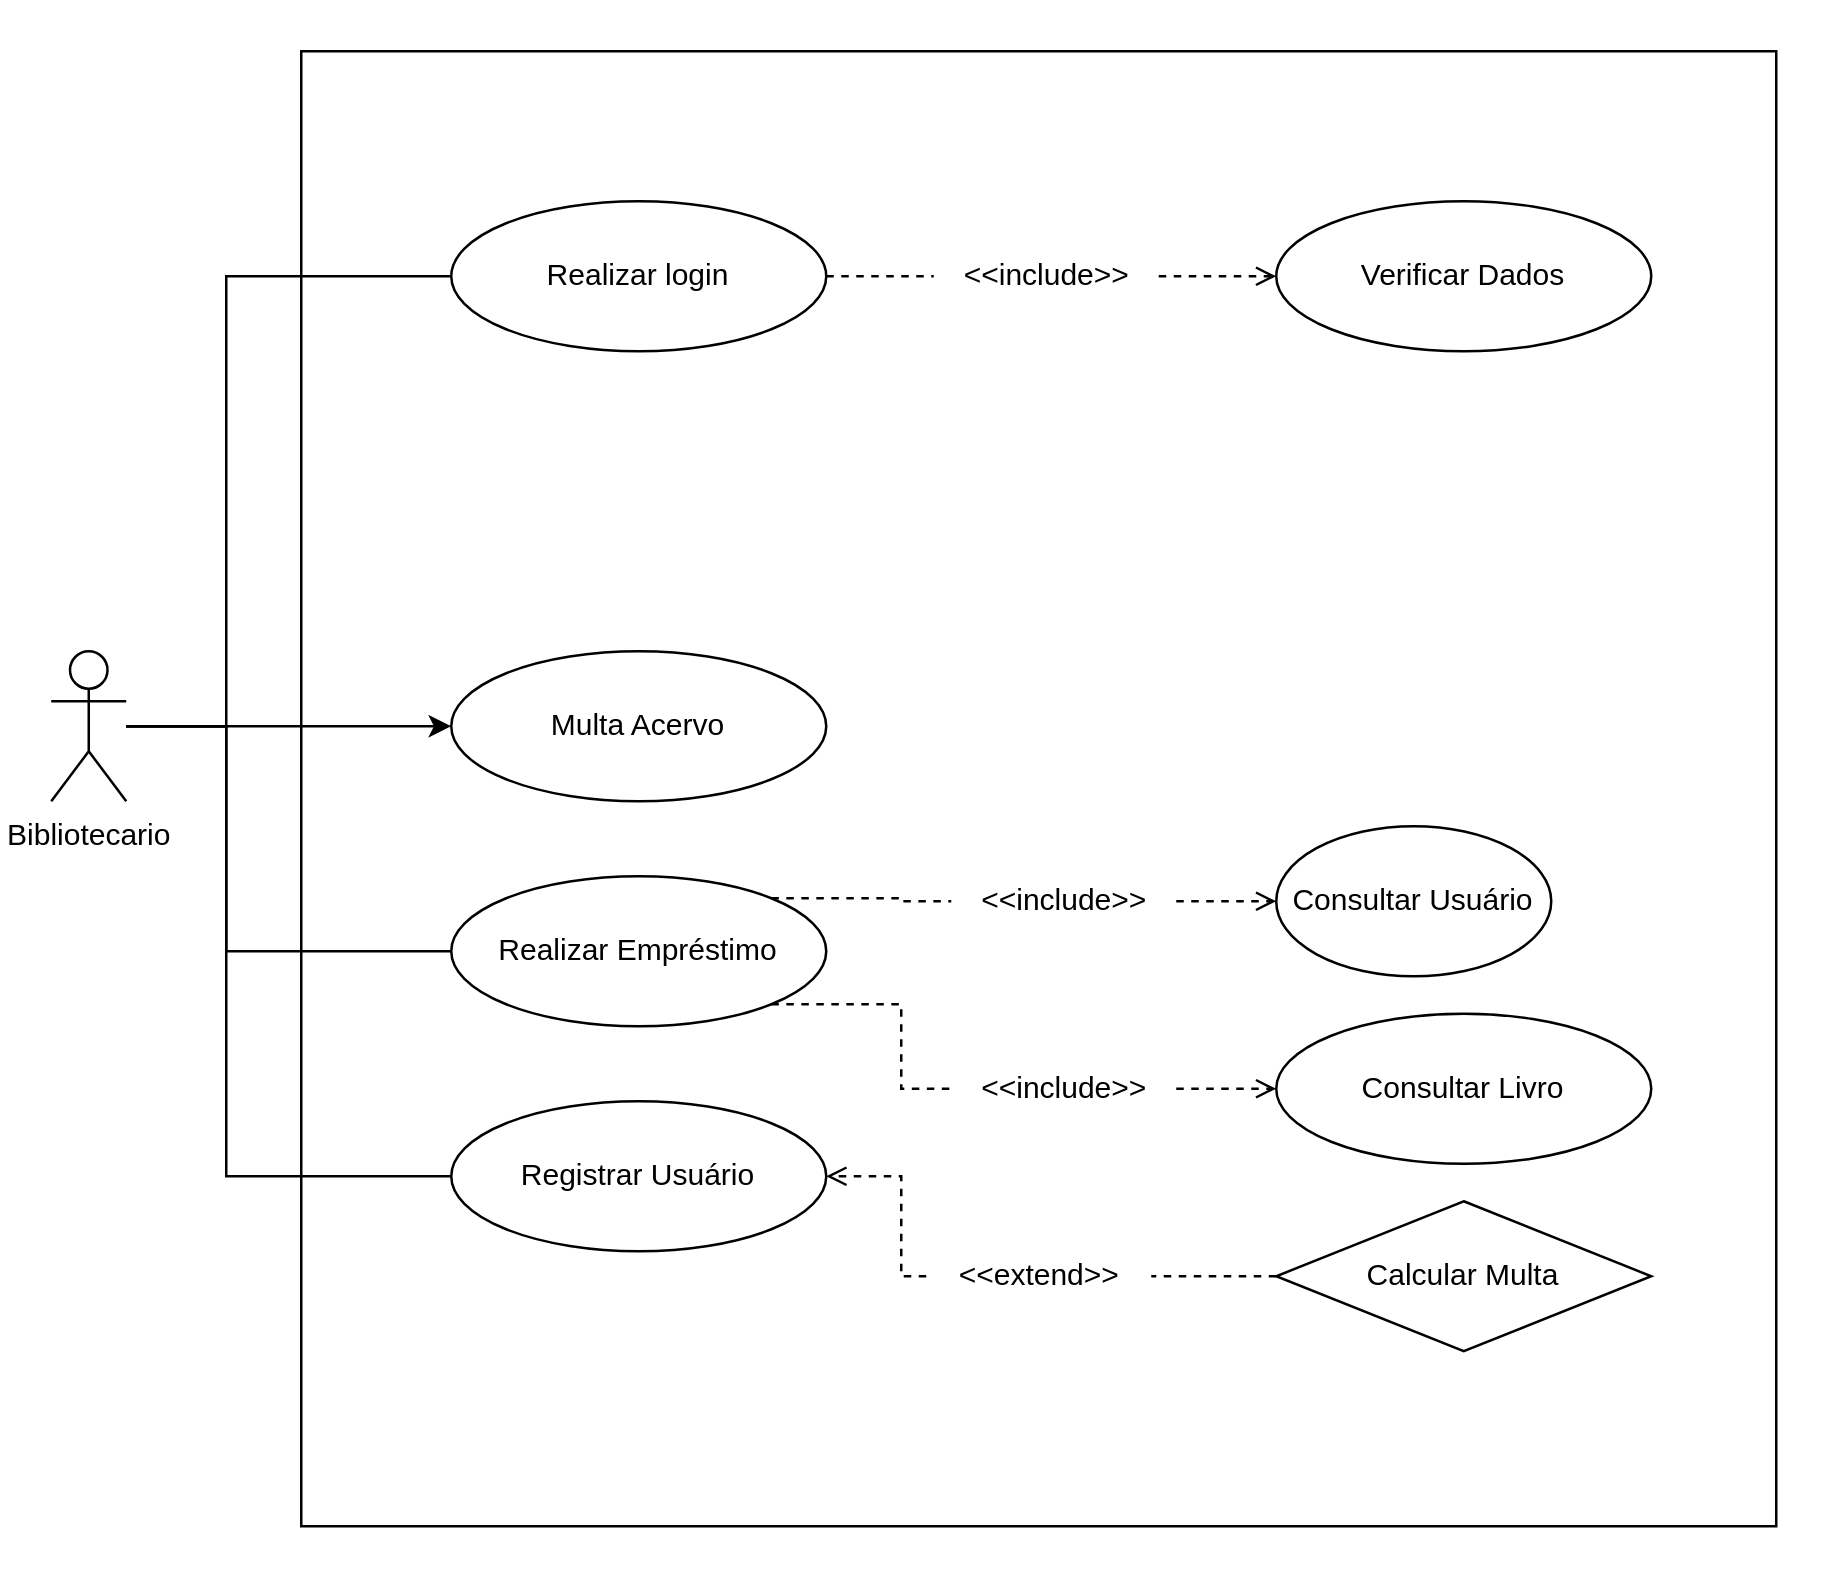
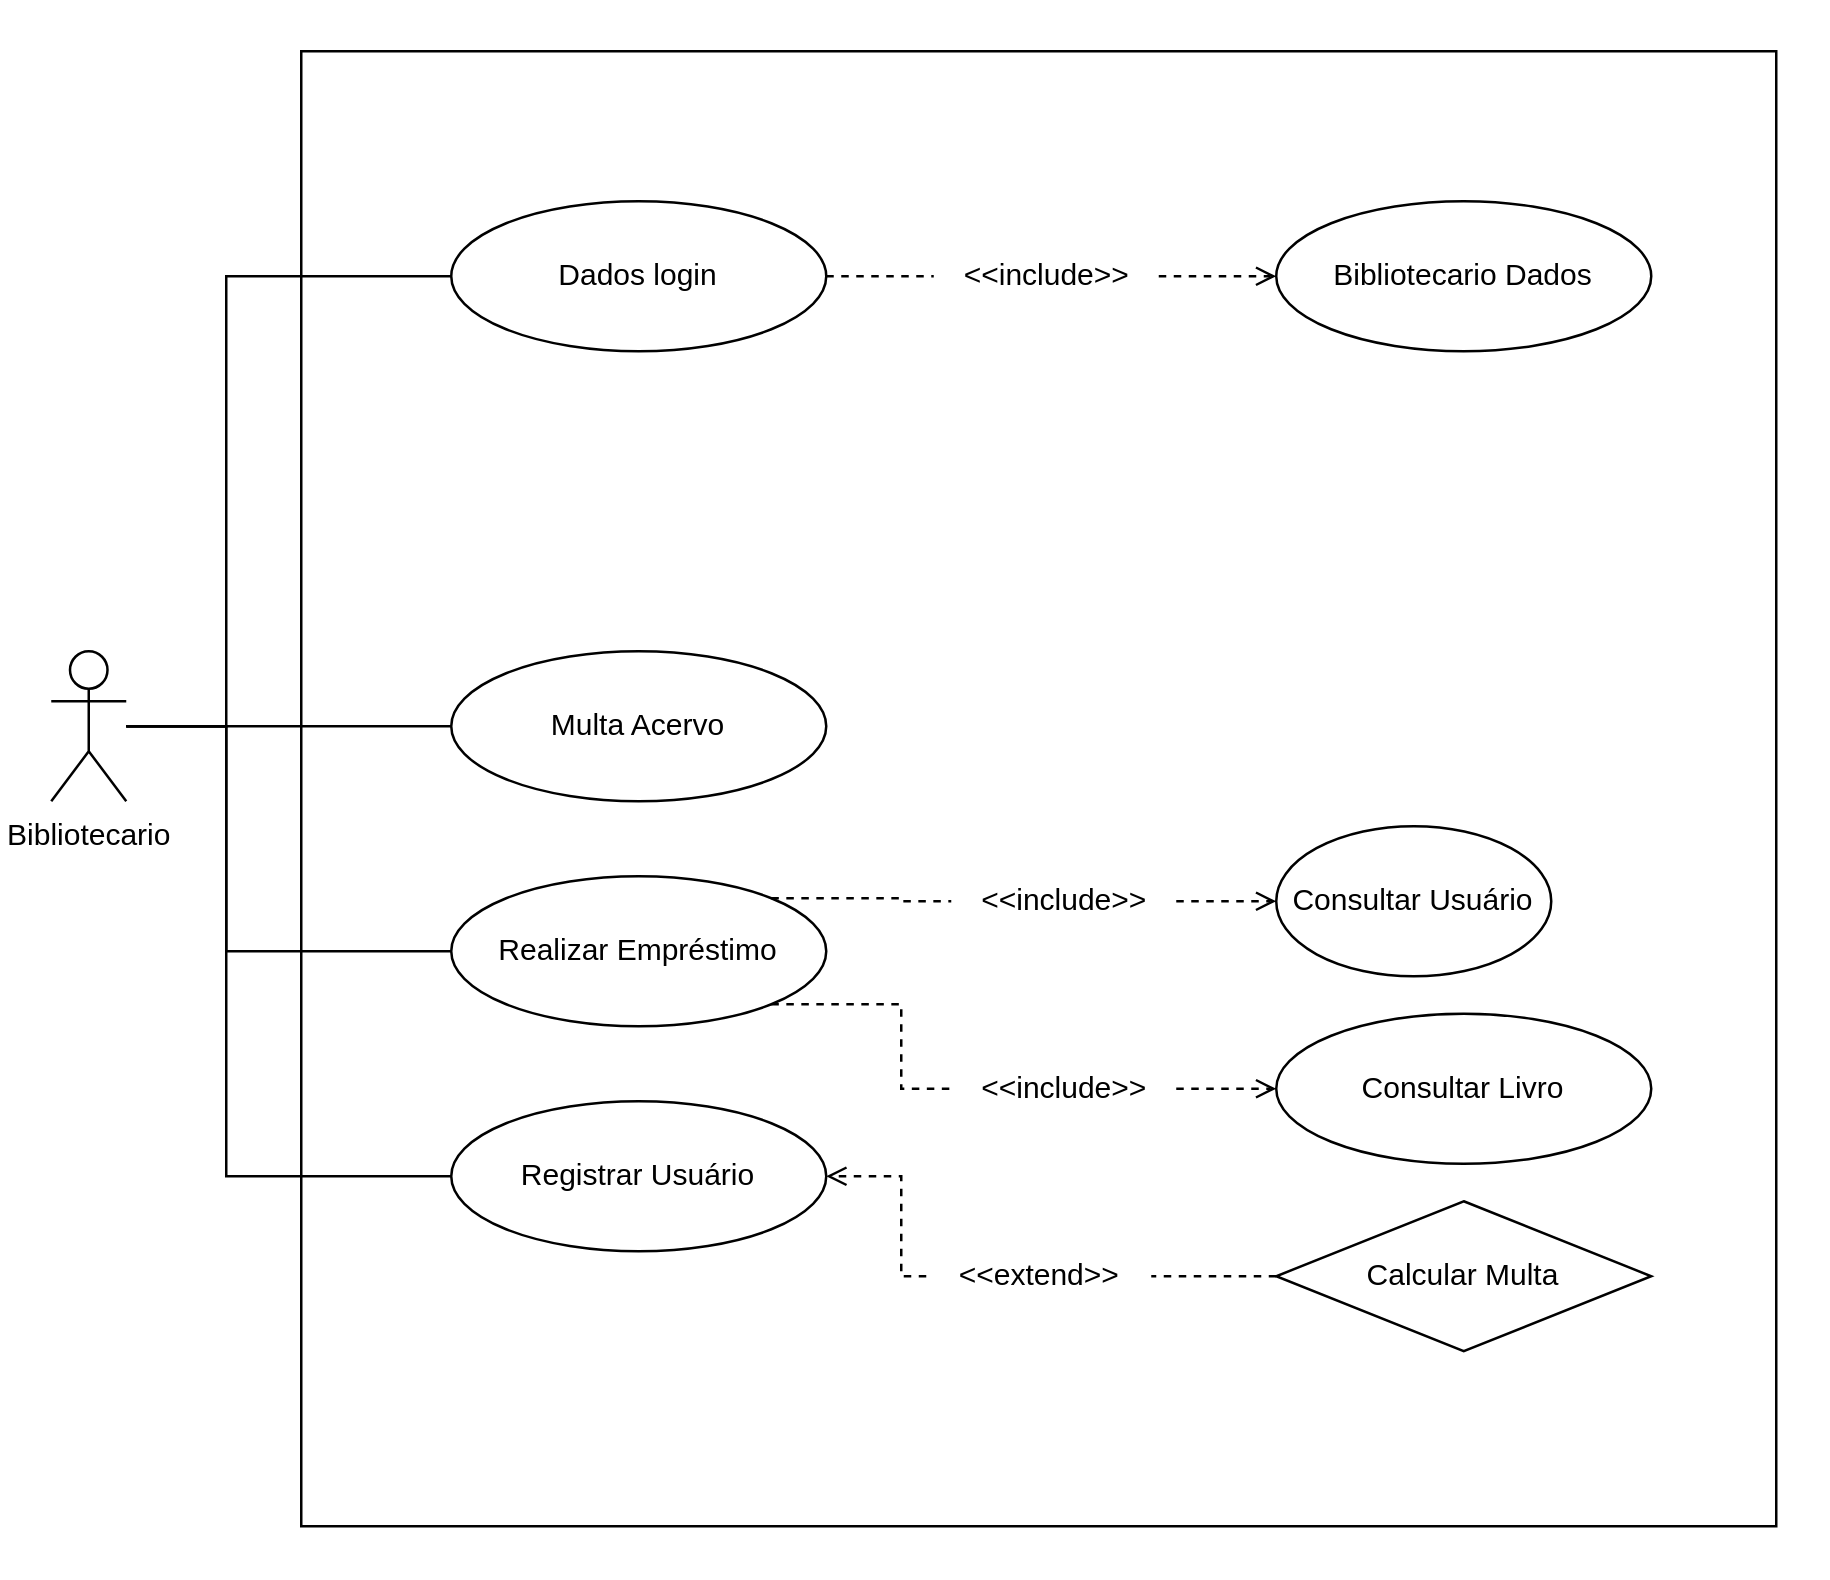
  <mxCell id="0" />
  <mxCell id="1" parent="0" />
  <mxCell id="2" value="" style="whiteSpace=wrap;html=1;aspect=fixed;" vertex="1" parent="1"><mxGeometry x="120" y="20" width="590" height="590" as="geometry" /></mxCell>
  <mxCell id="3" style="edgeStyle=orthogonalEdgeStyle;rounded=0;orthogonalLoop=1;jettySize=auto;html=1;entryX=0;entryY=0.5;entryDx=0;entryDy=0;endArrow=none;startFill=0;" edge="1" parent="1" source="7" target="14"><mxGeometry relative="1" as="geometry"><Array as="points"><mxPoint x="90" y="290" /><mxPoint x="90" y="110" /></Array></mxGeometry></mxCell>
- <mxCell id="4" style="edgeStyle=orthogonalEdgeStyle;rounded=0;orthogonalLoop=1;jettySize=auto;html=1;entryX=0;entryY=0.5;entryDx=0;entryDy=0;endArrow=classic;startFill=0;" edge="1" parent="1" source="7" target="8"><mxGeometry relative="1" as="geometry" /></mxCell>
+ <mxCell id="4" style="edgeStyle=orthogonalEdgeStyle;rounded=0;orthogonalLoop=1;jettySize=auto;html=1;entryX=0;entryY=0.5;entryDx=0;entryDy=0;endArrow=none;startFill=0;" edge="1" parent="1" source="7" target="8"><mxGeometry relative="1" as="geometry" /></mxCell>
  <mxCell id="5" style="edgeStyle=orthogonalEdgeStyle;rounded=0;orthogonalLoop=1;jettySize=auto;html=1;endArrow=none;startFill=0;" edge="1" parent="1" source="7" target="11"><mxGeometry relative="1" as="geometry"><Array as="points"><mxPoint x="90" y="290" /><mxPoint x="90" y="380" /></Array></mxGeometry></mxCell>
  <mxCell id="6" style="edgeStyle=orthogonalEdgeStyle;rounded=0;orthogonalLoop=1;jettySize=auto;html=1;endArrow=none;startFill=0;" edge="1" parent="1" source="7" target="12"><mxGeometry relative="1" as="geometry"><Array as="points"><mxPoint x="90" y="290" /><mxPoint x="90" y="470" /></Array></mxGeometry></mxCell>
  <mxCell id="7" value="Bibliotecario" style="shape=umlActor;verticalLabelPosition=bottom;verticalAlign=top;html=1;outlineConnect=0;" vertex="1" parent="1"><mxGeometry x="20" y="260" width="30" height="60" as="geometry" /></mxCell>
  <mxCell id="8" value="Multa Acervo" style="ellipse;whiteSpace=wrap;html=1;" vertex="1" parent="1"><mxGeometry x="180" y="260" width="150" height="60" as="geometry" /></mxCell>
  <mxCell id="9" style="edgeStyle=orthogonalEdgeStyle;rounded=0;orthogonalLoop=1;jettySize=auto;html=1;exitX=1;exitY=0.5;exitDx=0;exitDy=0;entryX=0;entryY=0.5;entryDx=0;entryDy=0;dashed=1;endArrow=open;endFill=0;" edge="1" parent="1" source="18" target="16"><mxGeometry relative="1" as="geometry" /></mxCell>
  <mxCell id="10" style="edgeStyle=orthogonalEdgeStyle;rounded=0;orthogonalLoop=1;jettySize=auto;html=1;entryX=0;entryY=0.5;entryDx=0;entryDy=0;dashed=1;endArrow=open;endFill=0;" edge="1" parent="1" source="20" target="15"><mxGeometry relative="1" as="geometry"><Array as="points" /></mxGeometry></mxCell>
  <mxCell id="11" value="Realizar Empréstimo" style="ellipse;whiteSpace=wrap;html=1;" vertex="1" parent="1"><mxGeometry x="180" y="350" width="150" height="60" as="geometry" /></mxCell>
  <mxCell id="12" value="Registrar Usuário" style="ellipse;whiteSpace=wrap;html=1;" vertex="1" parent="1"><mxGeometry x="180" y="440" width="150" height="60" as="geometry" /></mxCell>
  <mxCell id="13" style="edgeStyle=orthogonalEdgeStyle;rounded=0;orthogonalLoop=1;jettySize=auto;html=1;entryX=0;entryY=0.5;entryDx=0;entryDy=0;dashed=1;endArrow=open;endFill=0;" edge="1" parent="1" source="27" target="25"><mxGeometry relative="1" as="geometry" /></mxCell>
- <mxCell id="14" value="Realizar login" style="ellipse;whiteSpace=wrap;html=1;" vertex="1" parent="1"><mxGeometry x="180" y="80" width="150" height="60" as="geometry" /></mxCell>
+ <mxCell id="14" value="Dados login" style="ellipse;whiteSpace=wrap;html=1;" vertex="1" parent="1"><mxGeometry x="180" y="80" width="150" height="60" as="geometry" /></mxCell>
  <mxCell id="15" value="Consultar Livro" style="ellipse;whiteSpace=wrap;html=1;" vertex="1" parent="1"><mxGeometry x="510" y="405" width="150" height="60" as="geometry" /></mxCell>
  <mxCell id="16" value="Consultar Usuário" style="ellipse;whiteSpace=wrap;html=1;" vertex="1" parent="1"><mxGeometry x="510" y="330" width="110" height="60" as="geometry" /></mxCell>
  <mxCell id="17" value="" style="edgeStyle=orthogonalEdgeStyle;rounded=0;orthogonalLoop=1;jettySize=auto;html=1;exitX=1;exitY=0;exitDx=0;exitDy=0;entryX=0;entryY=0.5;entryDx=0;entryDy=0;dashed=1;endArrow=none;endFill=0;startFill=0;" edge="1" parent="1" source="11" target="18"><mxGeometry relative="1" as="geometry"><mxPoint x="330" y="380" as="sourcePoint" /><mxPoint x="490" y="340" as="targetPoint" /><Array as="points"><mxPoint x="360" y="359" /><mxPoint x="360" y="360" /></Array></mxGeometry></mxCell>
  <mxCell id="18" value="&amp;lt;&amp;lt;include&amp;gt;&amp;gt;" style="text;html=1;align=center;verticalAlign=middle;resizable=0;points=[];autosize=1;strokeColor=none;fillColor=none;" vertex="1" parent="1"><mxGeometry x="380" y="345" width="90" height="30" as="geometry" /></mxCell>
  <mxCell id="19" value="" style="edgeStyle=orthogonalEdgeStyle;rounded=0;orthogonalLoop=1;jettySize=auto;html=1;entryX=0;entryY=0.5;entryDx=0;entryDy=0;dashed=1;exitX=1;exitY=1;exitDx=0;exitDy=0;endArrow=none;endFill=0;startFill=0;" edge="1" parent="1" source="11" target="20"><mxGeometry relative="1" as="geometry"><mxPoint x="308" y="401" as="sourcePoint" /><mxPoint x="490" y="430" as="targetPoint" /><Array as="points"><mxPoint x="360" y="401" /><mxPoint x="360" y="435" /></Array></mxGeometry></mxCell>
  <mxCell id="20" value="&amp;lt;&amp;lt;include&amp;gt;&amp;gt;" style="text;html=1;align=center;verticalAlign=middle;resizable=0;points=[];autosize=1;strokeColor=none;fillColor=none;" vertex="1" parent="1"><mxGeometry x="380" y="420" width="90" height="30" as="geometry" /></mxCell>
  <mxCell id="21" style="edgeStyle=orthogonalEdgeStyle;rounded=0;orthogonalLoop=1;jettySize=auto;html=1;entryX=1;entryY=0.5;entryDx=0;entryDy=0;dashed=1;endArrow=open;endFill=0;" edge="1" parent="1" source="24" target="12"><mxGeometry relative="1" as="geometry"><Array as="points"><mxPoint x="360" y="470" /></Array></mxGeometry></mxCell>
  <mxCell id="22" value="Calcular Multa" style="rhombus;whiteSpace=wrap;html=1;" vertex="1" parent="1"><mxGeometry x="510" y="480" width="150" height="60" as="geometry" /></mxCell>
  <mxCell id="23" value="" style="edgeStyle=orthogonalEdgeStyle;rounded=0;orthogonalLoop=1;jettySize=auto;html=1;dashed=1;endArrow=none;endFill=0;startFill=0;" edge="1" parent="1" source="22" target="24"><mxGeometry relative="1" as="geometry"><mxPoint x="430" y="520" as="sourcePoint" /><mxPoint x="308" y="491" as="targetPoint" /><Array as="points" /></mxGeometry></mxCell>
  <mxCell id="24" value="&amp;lt;&amp;lt;extend&amp;gt;&amp;gt;" style="text;html=1;align=center;verticalAlign=middle;resizable=0;points=[];autosize=1;strokeColor=none;fillColor=none;" vertex="1" parent="1"><mxGeometry x="370" y="495" width="90" height="30" as="geometry" /></mxCell>
- <mxCell id="25" value="Verificar Dados" style="ellipse;whiteSpace=wrap;html=1;" vertex="1" parent="1"><mxGeometry x="510" y="80" width="150" height="60" as="geometry" /></mxCell>
+ <mxCell id="25" value="Bibliotecario Dados" style="ellipse;whiteSpace=wrap;html=1;" vertex="1" parent="1"><mxGeometry x="510" y="80" width="150" height="60" as="geometry" /></mxCell>
  <mxCell id="26" value="" style="edgeStyle=orthogonalEdgeStyle;rounded=0;orthogonalLoop=1;jettySize=auto;html=1;entryX=0;entryY=0.5;entryDx=0;entryDy=0;dashed=1;endArrow=none;endFill=0;startFill=0;" edge="1" parent="1" source="14" target="27"><mxGeometry relative="1" as="geometry"><mxPoint x="330" y="110" as="sourcePoint" /><mxPoint x="450" y="110" as="targetPoint" /></mxGeometry></mxCell>
  <mxCell id="27" value="&amp;lt;&amp;lt;include&amp;gt;&amp;gt;" style="text;html=1;align=center;verticalAlign=middle;resizable=0;points=[];autosize=1;strokeColor=none;fillColor=none;" vertex="1" parent="1"><mxGeometry x="373" y="95" width="90" height="30" as="geometry" /></mxCell>
